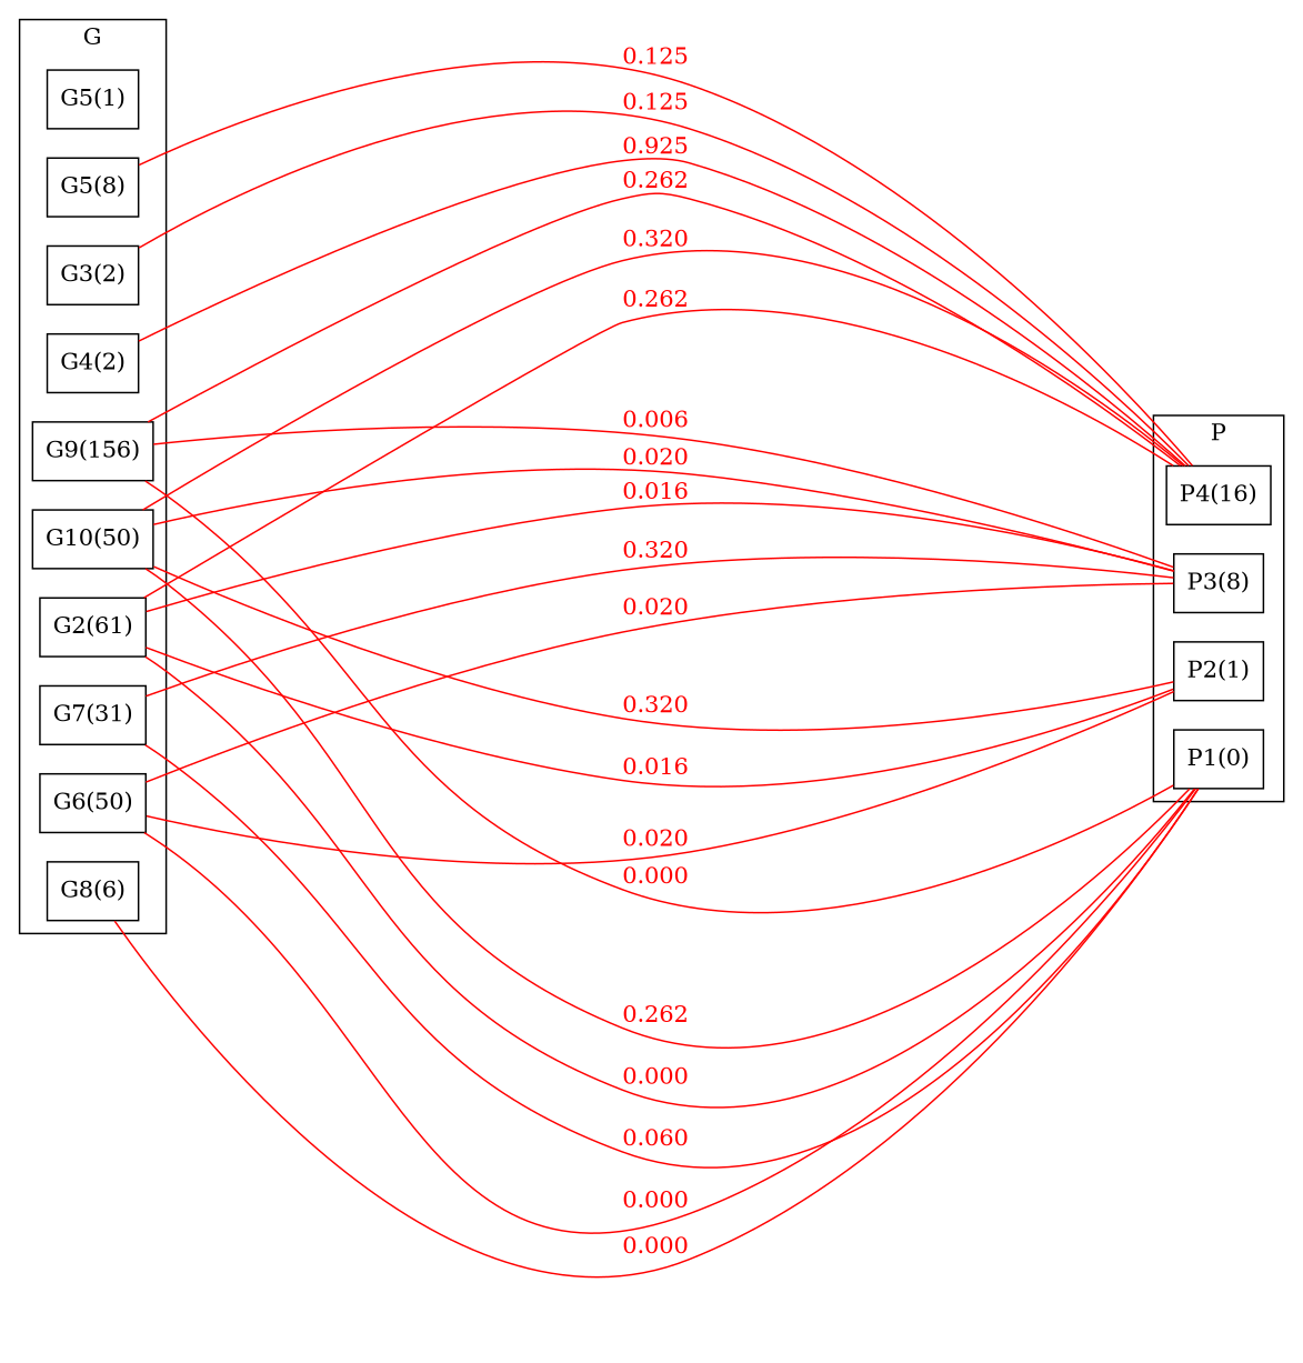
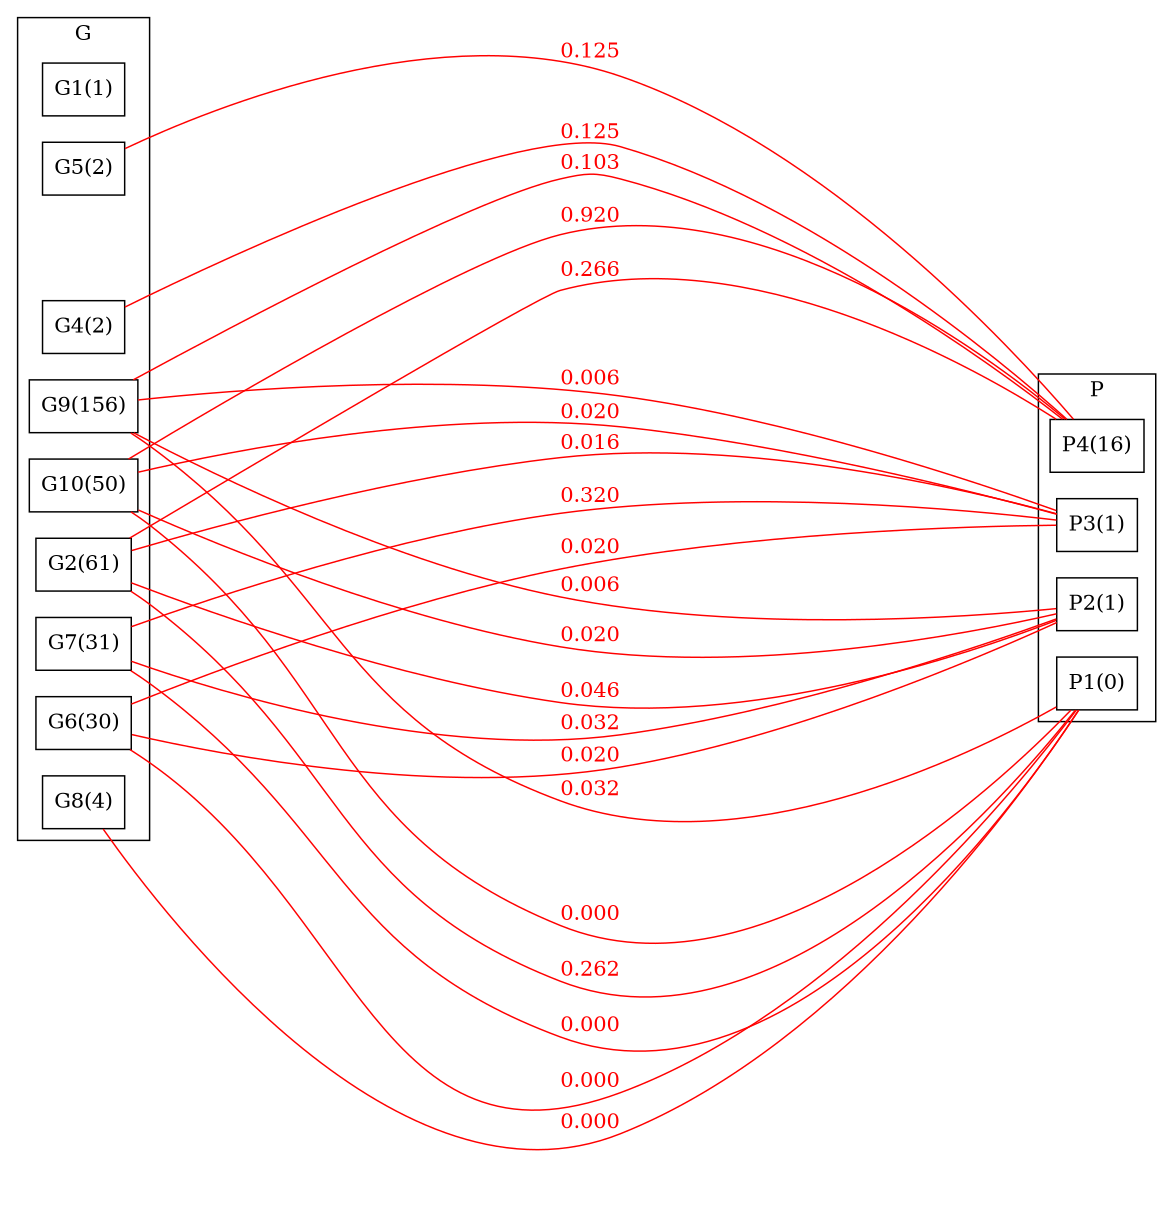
  strict graph {
    concentrate=true
    rankdir=LR
    ranksep="8 equally"
    splines=true
    node [shape=rectangle]
    edge [color=red fontcolor=red]
-   n1 [label="G5(1)"]
+   n1 [label="G1(1)"]
    n2 [label="G2(61)"]
-   n3 [label="G3(2)"]
    n4 [label="G4(2)"]
-   n5 [label="G5(8)"]
-   n6 [label="G6(50)"]
+   n5 [label="G5(2)"]
+   n6 [label="G6(30)"]
    n7 [label="G7(31)"]
-   n8 [label="G8(6)"]
+   n8 [label="G8(4)"]
    n9 [label="G9(156)"]
    n10 [label="G10(50)"]
    n11 [label="P1(0)"]
    n12 [label="P2(1)"]
-   n13 [label="P3(8)"]
+   n13 [label="P3(1)"]
    n14 [label="P4(16)"]
    subgraph cluster_1 {
      color=black
      label=G
      rank=same
      n1
      n2
-     n3
      n4
      n5
      n6
      n7
      n8
      n9
      n10
    }
    subgraph cluster_2 {
      color=black
      label=P
      rank=same
      n11
      n12
      n13
      n14
    }
-   n2 -- n11 [label=0.000]
-   n2 -- n12 [label=0.016]
+   n2 -- n11 [label=0.262]
+   n2 -- n12 [label=0.046]
    n2 -- n13 [label=0.016]
-   n2 -- n14 [label=0.262]
-   n3 -- n14 [label=0.125]
-   n4 -- n14 [label=0.925]
+   n2 -- n14 [label=0.266]
+   n4 -- n14 [label=0.125]
    n5 -- n14 [label=0.125]
    n6 -- n11 [label=0.000]
    n6 -- n12 [label=0.020]
    n6 -- n13 [label=0.020]
-   n7 -- n11 [label=0.060]
+   n7 -- n11 [label=0.000]
+   n7 -- n12 [label=0.032]
    n7 -- n13 [label=0.320]
    n8 -- n11 [label=0.000]
-   n9 -- n11 [label=0.000]
+   n9 -- n11 [label=0.032]
+   n9 -- n12 [label=0.006]
    n9 -- n13 [label=0.006]
-   n9 -- n14 [label=0.262]
-   n10 -- n11 [label=0.262]
-   n10 -- n12 [label=0.320]
+   n9 -- n14 [label=0.103]
+   n10 -- n11 [label=0.000]
+   n10 -- n12 [label=0.020]
    n10 -- n13 [label=0.020]
-   n10 -- n14 [label=0.320]
+   n10 -- n14 [label=0.920]
  }
